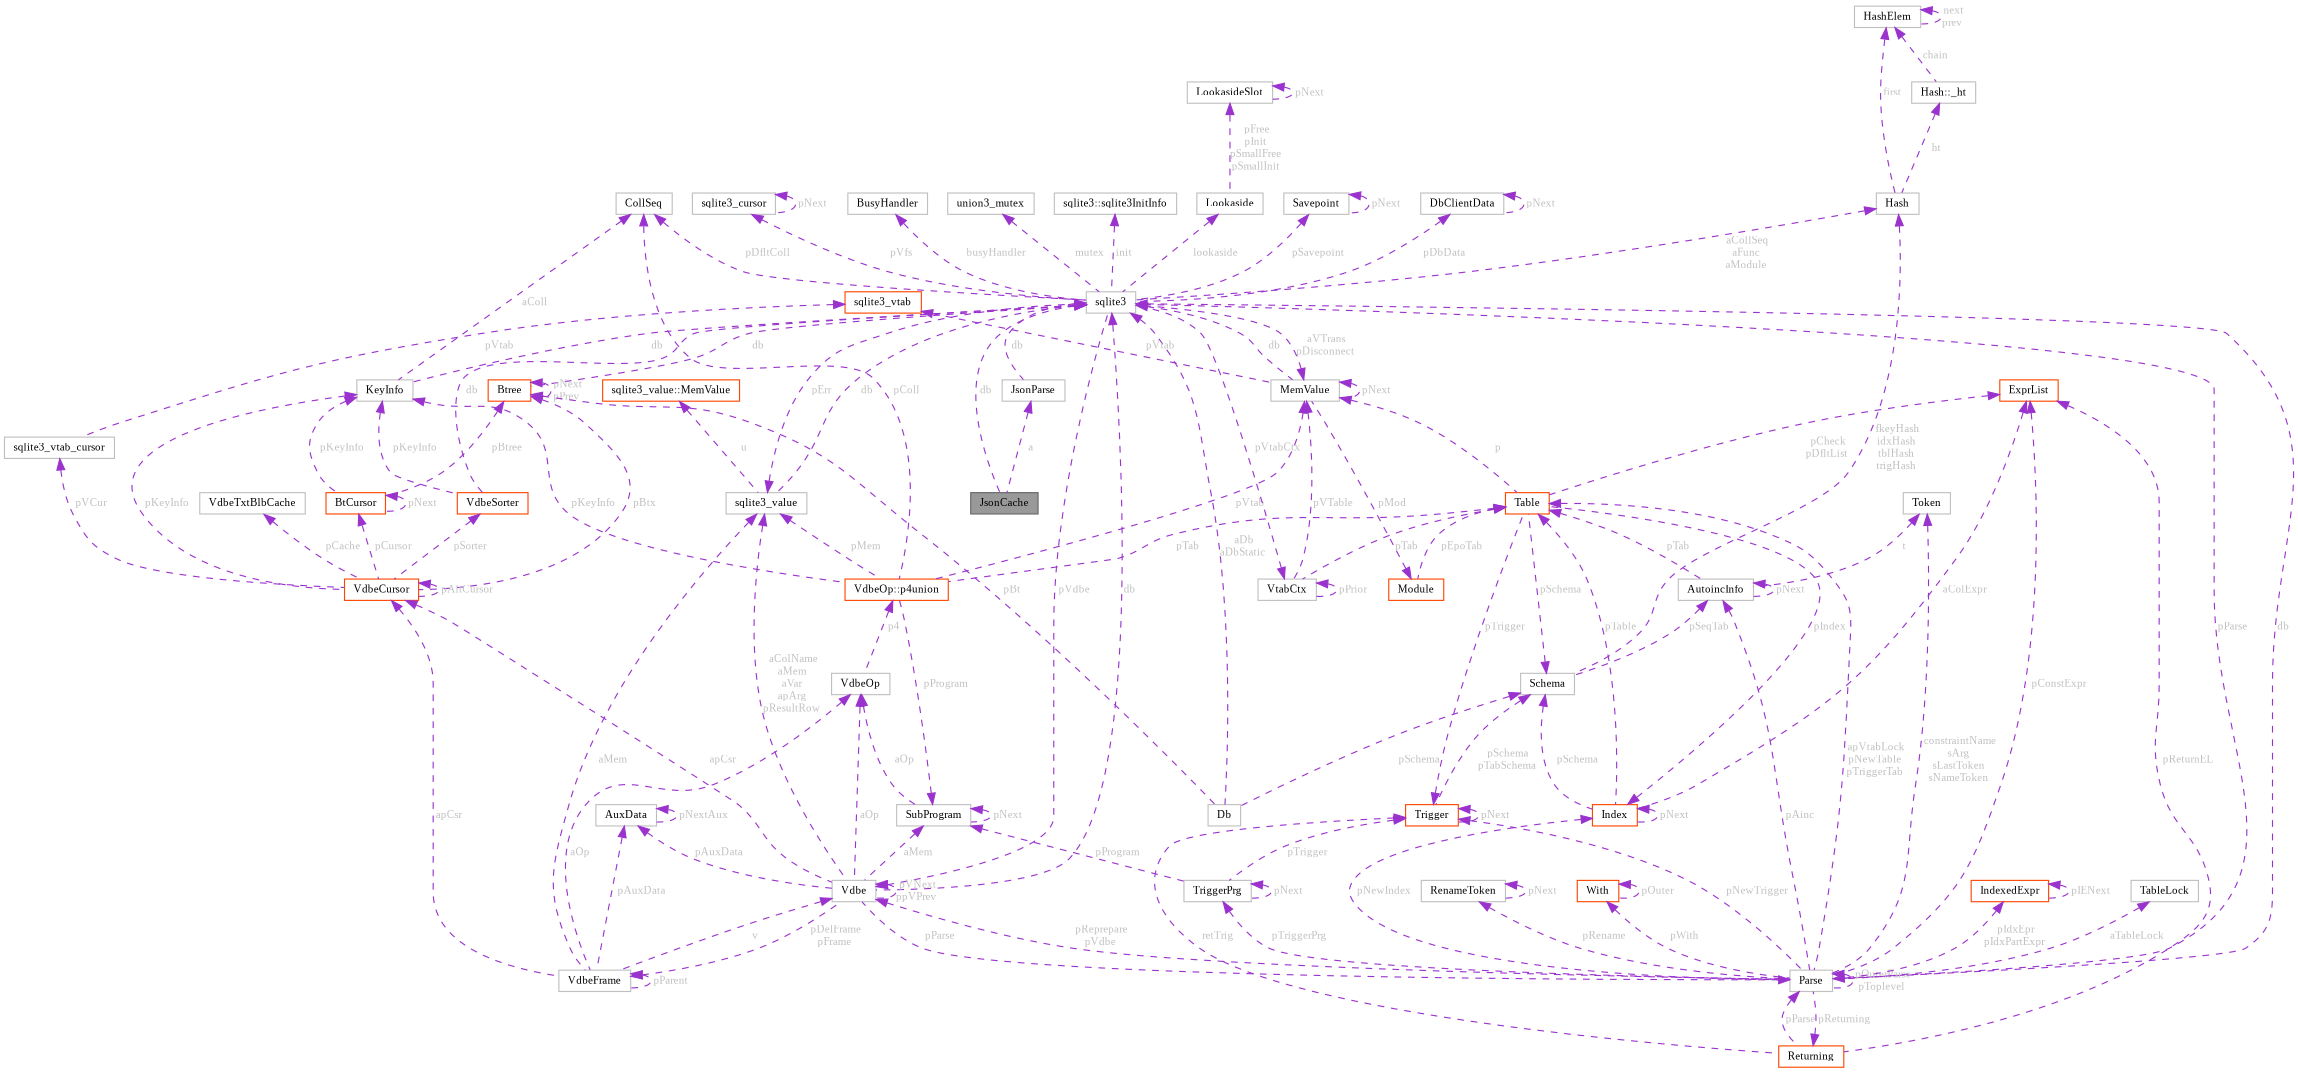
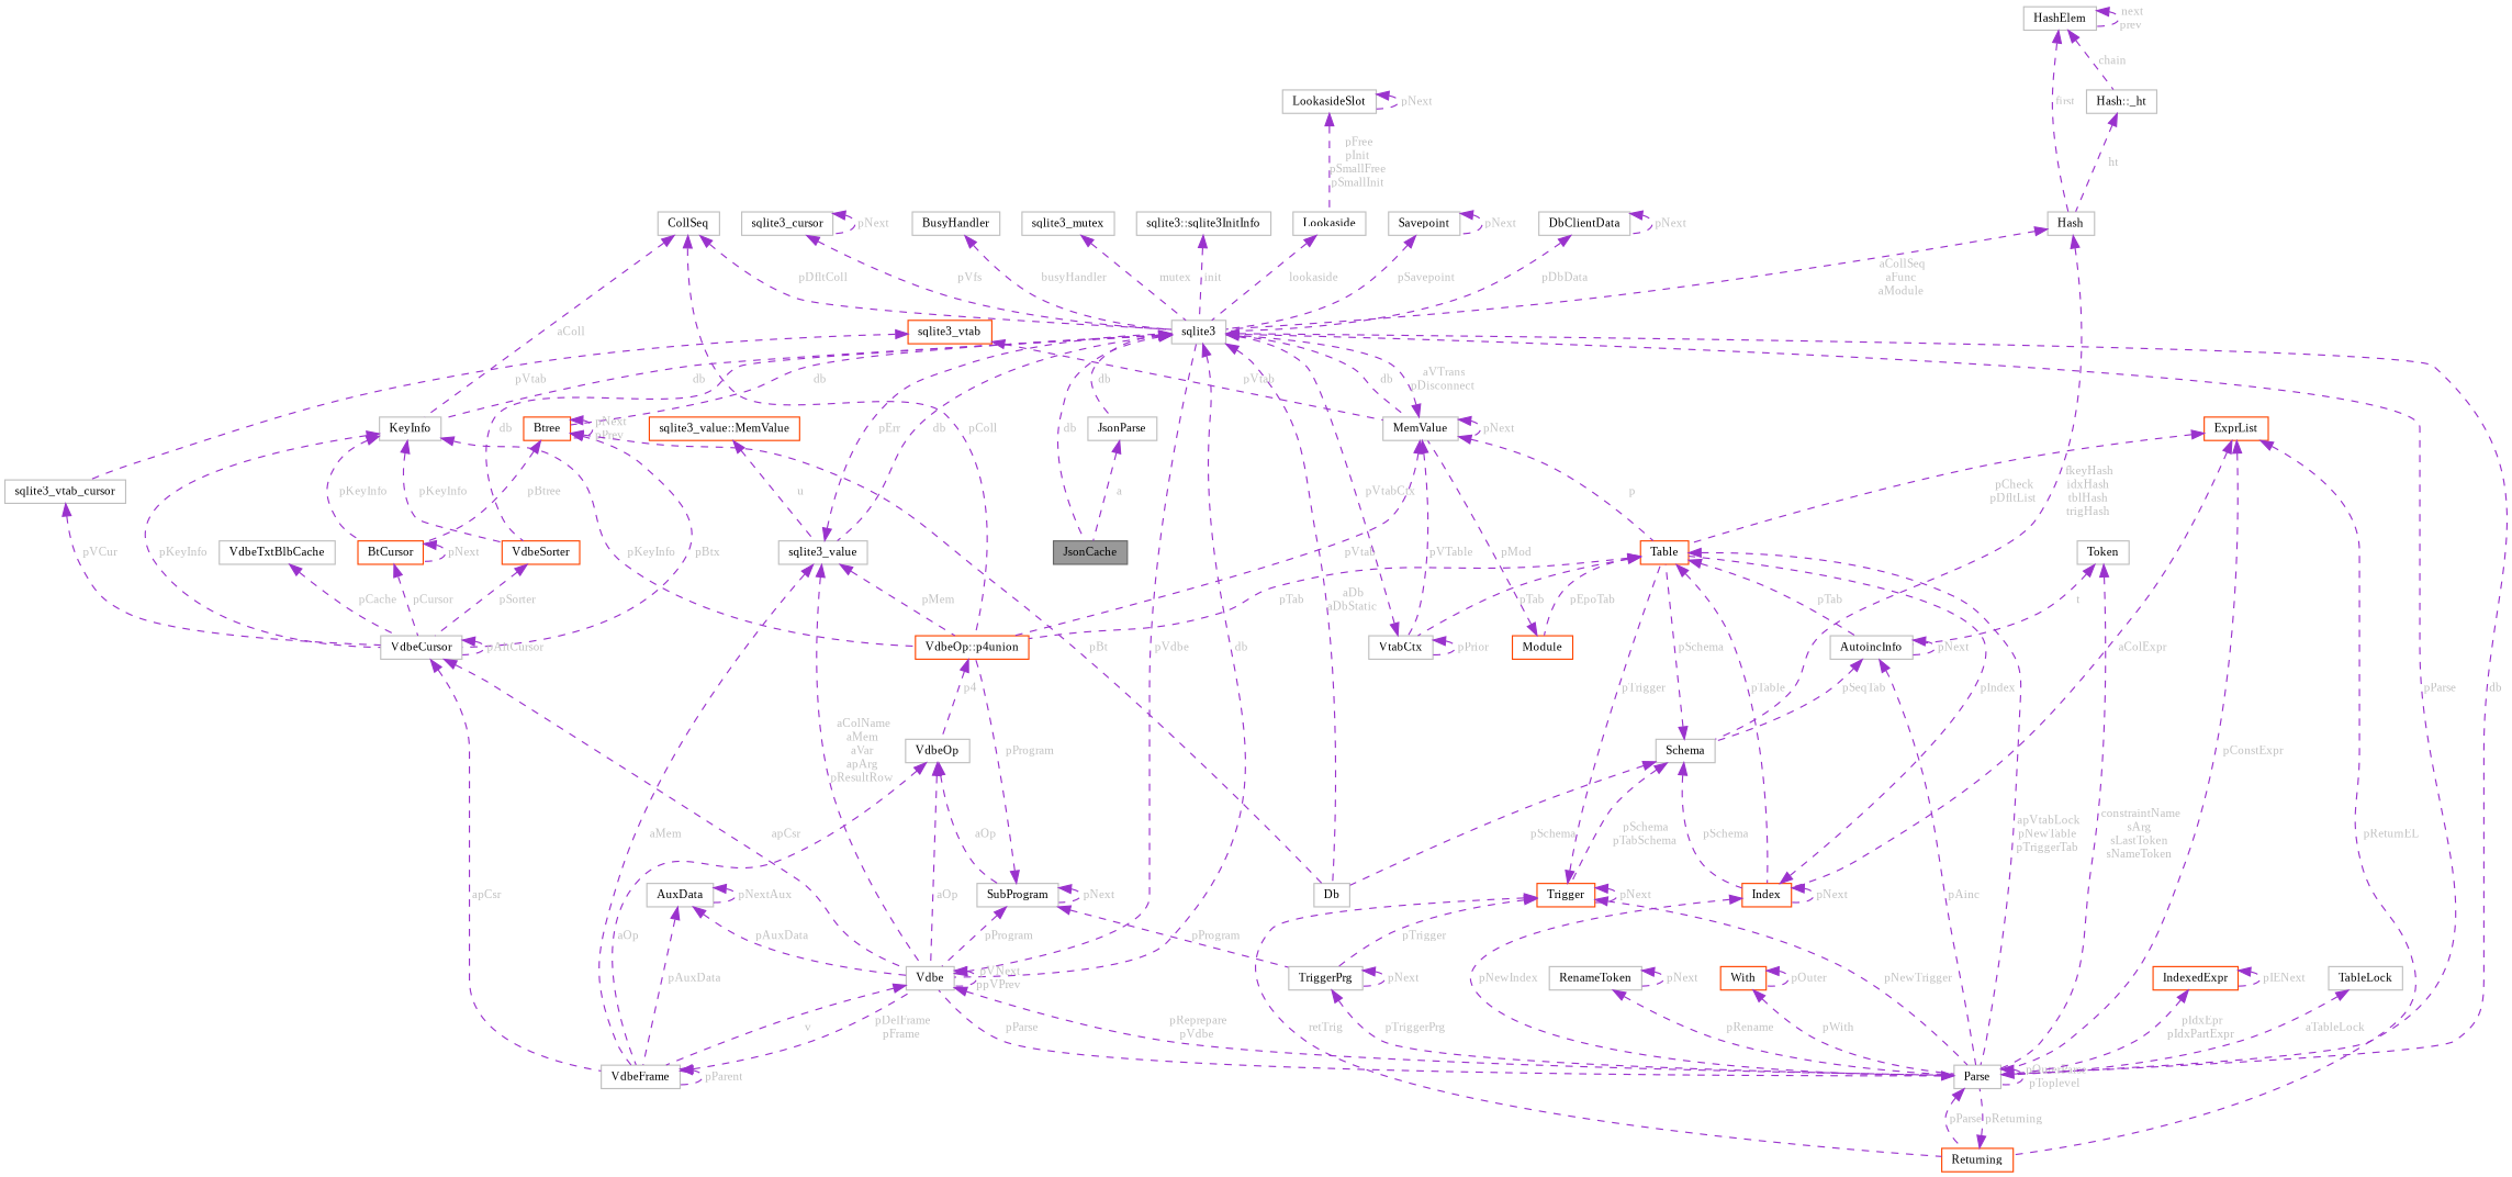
  digraph {
    fontname="Liberation Serif"
    node [color=grey75 fillcolor=white fontname="Liberation Serif" fontsize=10 shape=box style=filled]
    edge [color=darkorchid3 dir=back fontcolor=grey fontname="Liberation Serif" fontsize=10 labelfontname=Helvetica labelfontsize=10 style=dashed]
    n1 [color=gray40 fillcolor=grey60 fontcolor=black height=0.2 label=JsonCache width=0.4]
    n2 [height=0.2 label=sqlite3 width=0.4]
    n3 [height=0.2 label=Vdbe width=0.4]
    n4 [height=0.2 label=Parse width=0.4]
    n5 [height=0.2 label=MemValue width=0.4]
    n6 [height=0.2 label=sqlite3_value width=0.4]
    n7 [height=0.2 label=KeyInfo width=0.4]
    n8 [color=orangered height=0.2 label=Btree width=0.4]
    n9 [color=orangered height=0.2 label=VdbeSorter width=0.4]
    n10 [height=0.2 label=JsonParse width=0.4]
    n11 [height=0.2 label=Db width=0.4]
    n12 [height=0.2 label=VdbeFrame width=0.4]
    n13 [color=orangered height=0.2 label=Returning width=0.4]
    n14 [color=orangered height=0.2 label=Table width=0.4]
    n15 [color=orangered height=0.2 label="VdbeOp::p4union" width=0.4]
    n16 [height=0.2 label=VtabCtx width=0.4]
-   n17 [color=orangered height=0.2 label=VdbeCursor width=0.4]
+   n17 [height=0.2 label=VdbeCursor width=0.4]
    n18 [color=orangered height=0.2 label=BtCursor width=0.4]
    n19 [height=0.2 label=sqlite3_cursor width=0.4]
    n20 [color=orangered height=0.2 label=ExprList width=0.4]
    n21 [color=orangered height=0.2 label=Index width=0.4]
    n22 [height=0.2 label=AutoincInfo width=0.4]
    n23 [color=orangered height=0.2 label=Module width=0.4]
    n24 [color=orangered height=0.2 label=IndexedExpr width=0.4]
    n25 [height=0.2 label=TableLock width=0.4]
    n26 [height=0.2 label=Schema width=0.4]
    n27 [color=orangered height=0.2 label=Trigger width=0.4]
    n28 [height=0.2 label=VdbeOp width=0.4]
    n29 [height=0.2 label=TriggerPrg width=0.4]
    n30 [height=0.2 label=Hash width=0.4]
    n31 [height=0.2 label=HashElem width=0.4]
    n32 [height=0.2 label="Hash::_ht" width=0.4]
    n33 [color=orangered height=0.2 label=sqlite3_vtab width=0.4]
    n34 [height=0.2 label=sqlite3_vtab_cursor width=0.4]
    n35 [height=0.2 label=SubProgram width=0.4]
    n36 [height=0.2 label=CollSeq width=0.4]
    n37 [color=orangered height=0.2 label="sqlite3_value::MemValue" width=0.4]
    n38 [height=0.2 label=Token width=0.4]
    n39 [height=0.2 label=RenameToken width=0.4]
    n40 [color=orangered height=0.2 label=With width=0.4]
    n41 [height=0.2 label=VdbeTxtBlbCache width=0.4]
    n42 [height=0.2 label=AuxData width=0.4]
-   n43 [height=0.2 label=union3_mutex width=0.4]
+   n43 [height=0.2 label=sqlite3_mutex width=0.4]
    n44 [height=0.2 label="sqlite3::sqlite3InitInfo" width=0.4]
    n45 [height=0.2 label=Lookaside width=0.4]
    n46 [height=0.2 label=LookasideSlot width=0.4]
    n47 [height=0.2 label=BusyHandler width=0.4]
    n48 [height=0.2 label=Savepoint width=0.4]
    n49 [height=0.2 label=DbClientData width=0.4]
    n2 -> n1 [label=" db"]
    n2 -> n3 [label=" db"]
    n2 -> n4 [label=" db"]
    n2 -> n5 [label=" db"]
    n2 -> n6 [label=" db"]
    n2 -> n7 [label=" db"]
    n2 -> n8 [label=" db"]
    n2 -> n9 [label=" db"]
    n2 -> n10 [label=" db"]
    n2 -> n11 [label=" aDb\naDbStatic"]
    n3 -> n2 [label=" pVdbe"]
    n3 -> n3 [label=" pVNext\nppVPrev"]
    n3 -> n4 [label=" pReprepare\npVdbe"]
    n3 -> n12 [label=" v"]
    n4 -> n2 [label=" pParse"]
    n4 -> n3 [label=" pParse"]
    n4 -> n4 [label=" pOuterParse\npToplevel"]
    n4 -> n13 [label=" pParse"]
    n5 -> n2 [label=" aVTrans\npDisconnect"]
    n5 -> n5 [label=" pNext"]
    n5 -> n14 [label=" p"]
    n5 -> n15 [label=" pVtab"]
    n5 -> n16 [label=" pVTable"]
    n6 -> n2 [label=" pErr"]
    n6 -> n3 [label=" aColName\naMem\naVar\napArg\npResultRow"]
    n6 -> n12 [label=" aMem"]
    n6 -> n15 [label=" pMem"]
    n7 -> n9 [label=" pKeyInfo"]
    n7 -> n15 [label=" pKeyInfo"]
    n7 -> n17 [label=" pKeyInfo"]
    n7 -> n18 [label=" pKeyInfo"]
    n8 -> n8 [label=" pNext\npPrev"]
    n8 -> n11 [label=" pBt"]
    n8 -> n17 [label=" pBtx"]
    n8 -> n18 [label=" pBtree"]
    n9 -> n17 [label=" pSorter"]
    n10 -> n1 [label=" a"]
    n12 -> n3 [label=" pDelFrame\npFrame"]
    n12 -> n12 [label=" pParent"]
    n13 -> n4 [label=" pReturning"]
    n14 -> n4 [label=" apVtabLock\npNewTable\npTriggerTab"]
    n14 -> n15 [label=" pTab"]
    n14 -> n16 [label=" pTab"]
    n14 -> n21 [label=" pTable"]
    n14 -> n22 [label=" pTab"]
    n14 -> n23 [label=" pEpoTab"]
    n15 -> n28 [label=" p4"]
    n16 -> n2 [label=" pVtabCtx"]
    n16 -> n16 [label=" pPrior"]
    n17 -> n3 [label=" apCsr"]
    n17 -> n12 [label=" apCsr"]
    n17 -> n17 [label=" pAltCursor"]
    n18 -> n17 [label=" pCursor"]
    n18 -> n18 [label=" pNext"]
    n19 -> n2 [label=" pVfs"]
    n19 -> n19 [label=" pNext"]
    n20 -> n4 [label=" pConstExpr"]
    n20 -> n13 [label=" pReturnEL"]
    n20 -> n14 [label=" pCheck\npDfltList"]
    n20 -> n21 [label=" aColExpr"]
    n21 -> n4 [label=" pNewIndex"]
    n21 -> n14 [label=" pIndex"]
    n21 -> n21 [label=" pNext"]
    n22 -> n4 [label=" pAinc"]
    n22 -> n22 [label=" pNext"]
    n22 -> n26 [label=" pSeqTab"]
    n23 -> n5 [label=" pMod"]
    n24 -> n4 [label=" pIdxEpr\npIdxPartExpr"]
    n24 -> n24 [label=" pIENext"]
    n25 -> n4 [label=" aTableLock"]
    n26 -> n11 [label=" pSchema"]
    n26 -> n14 [label=" pSchema"]
    n26 -> n21 [label=" pSchema"]
    n26 -> n27 [label=" pSchema\npTabSchema"]
    n27 -> n4 [label=" pNewTrigger"]
    n27 -> n13 [label=" retTrig"]
    n27 -> n14 [label=" pTrigger"]
    n27 -> n27 [label=" pNext"]
    n27 -> n29 [label=" pTrigger"]
    n28 -> n3 [label=" aOp"]
    n28 -> n12 [label=" aOp"]
    n28 -> n35 [label=" aOp"]
    n29 -> n4 [label=" pTriggerPrg"]
    n29 -> n29 [label=" pNext"]
    n30 -> n2 [label=" aCollSeq\naFunc\naModule"]
    n30 -> n26 [label=" fkeyHash\nidxHash\ntblHash\ntrigHash"]
    n31 -> n30 [label=" first"]
    n31 -> n31 [label=" next\nprev"]
    n31 -> n32 [label=" chain"]
    n32 -> n30 [label=" ht"]
    n33 -> n5 [label=" pVtab"]
    n33 -> n34 [label=" pVtab"]
    n34 -> n17 [label=" pVCur"]
-   n35 -> n3 [label=" aMem"]
+   n35 -> n3 [label=" pProgram"]
    n35 -> n15 [label=" pProgram"]
    n35 -> n29 [label=" pProgram"]
    n35 -> n35 [label=" pNext"]
    n36 -> n2 [label=" pDfltColl"]
    n36 -> n7 [label=" aColl"]
    n36 -> n15 [label=" pColl"]
    n37 -> n6 [label=" u"]
    n38 -> n4 [label=" constraintName\nsArg\nsLastToken\nsNameToken"]
    n38 -> n22 [label=" t"]
    n39 -> n4 [label=" pRename"]
    n39 -> n39 [label=" pNext"]
    n40 -> n4 [label=" pWith"]
    n40 -> n40 [label=" pOuter"]
    n41 -> n17 [label=" pCache"]
    n42 -> n3 [label=" pAuxData"]
    n42 -> n12 [label=" pAuxData"]
    n42 -> n42 [label=" pNextAux"]
    n43 -> n2 [label=" mutex"]
    n44 -> n2 [label=" init"]
    n45 -> n2 [label=" lookaside"]
    n46 -> n45 [label=" pFree\npInit\npSmallFree\npSmallInit"]
    n46 -> n46 [label=" pNext"]
    n47 -> n2 [label=" busyHandler"]
    n48 -> n2 [label=" pSavepoint"]
    n48 -> n48 [label=" pNext"]
    n49 -> n2 [label=" pDbData"]
    n49 -> n49 [label=" pNext"]
  }
